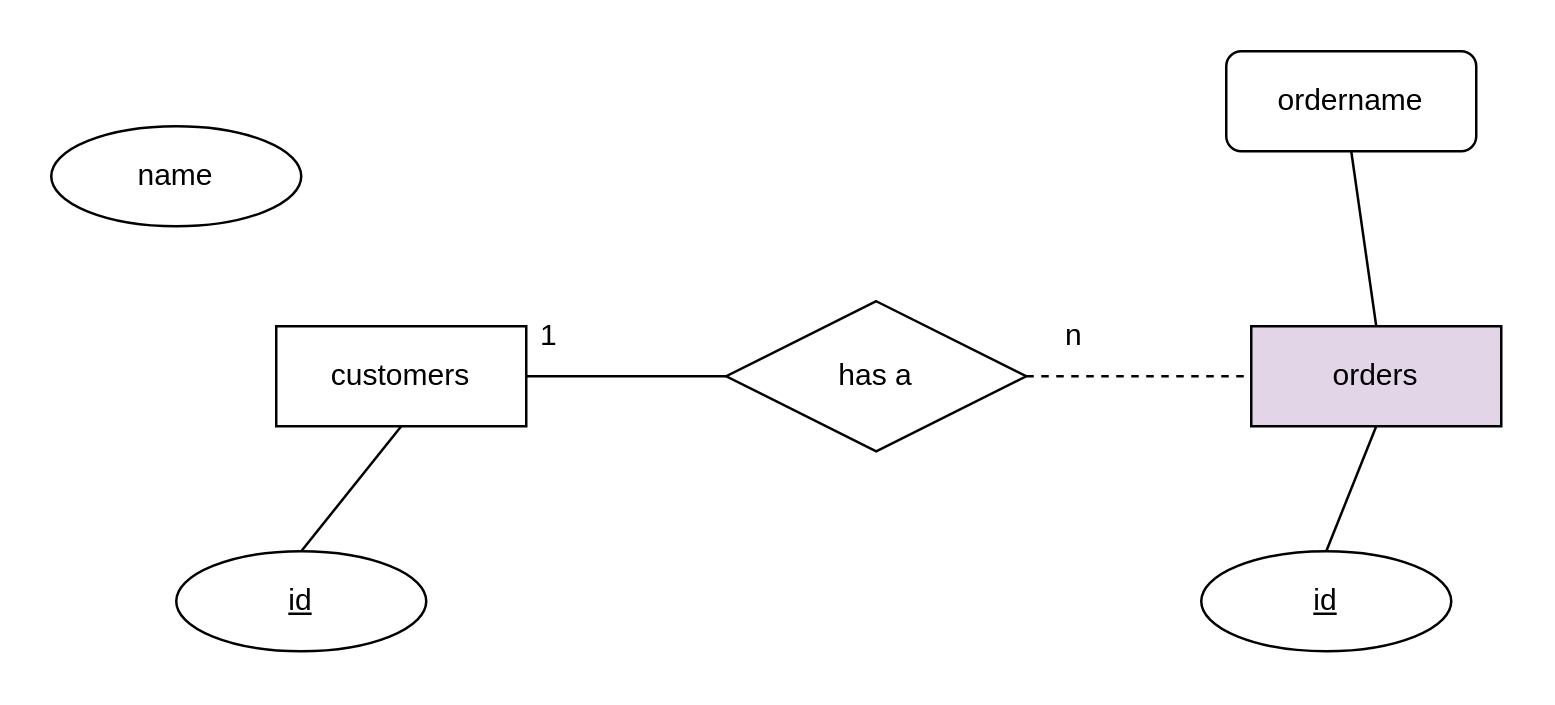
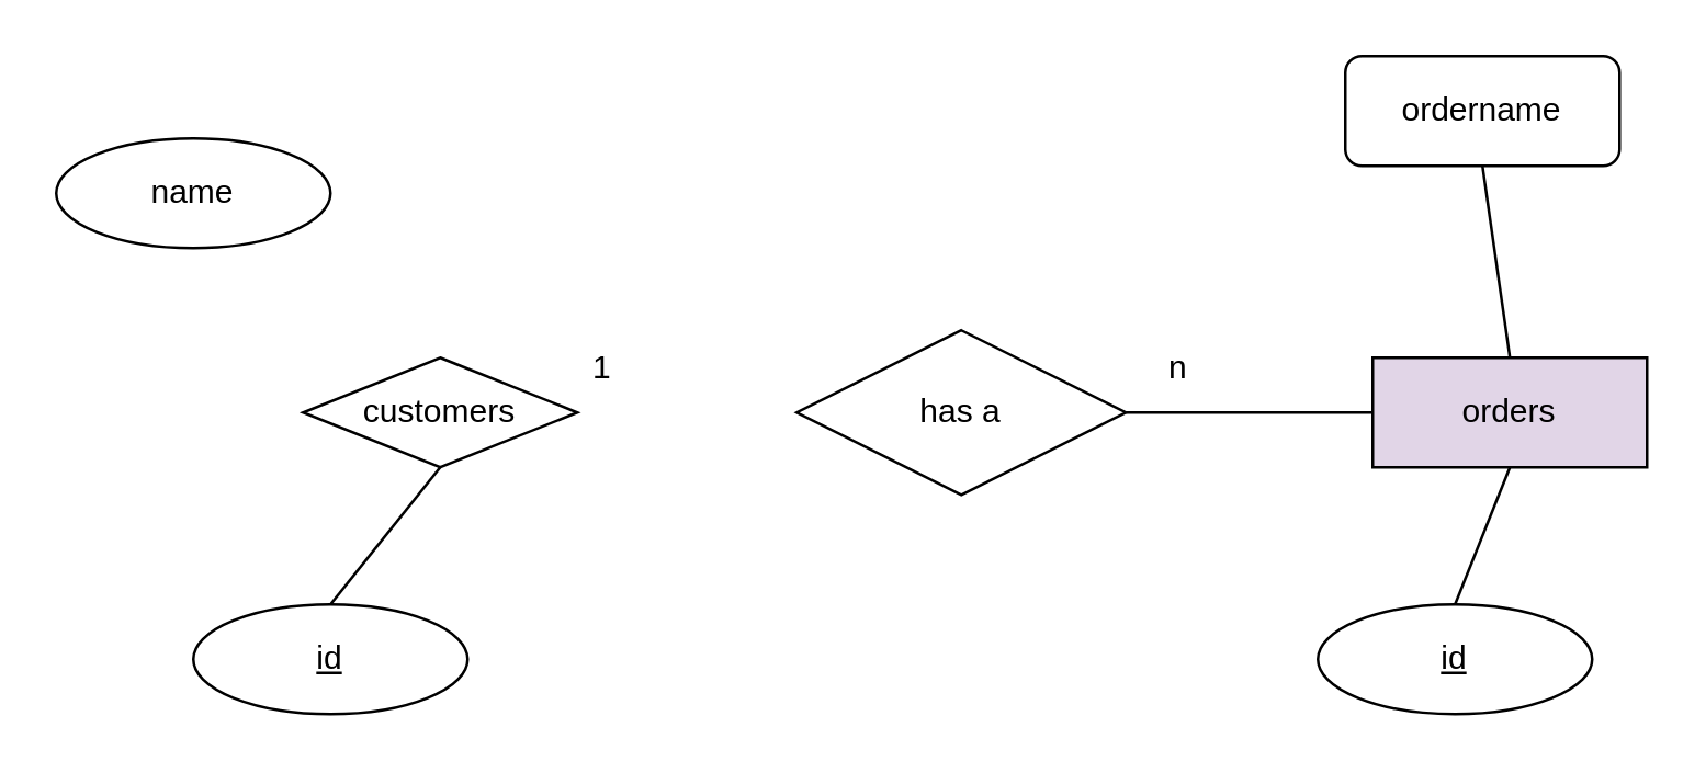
  <mxCell id="0" />
  <mxCell id="1" parent="0" />
- <mxCell id="2" value="customers" style="whiteSpace=wrap;html=1;align=center;" vertex="1" parent="1"><mxGeometry x="110" y="130" width="100" height="40" as="geometry" /></mxCell>
+ <mxCell id="2" value="customers" style="rhombus;whiteSpace=wrap;html=1;align=center;" vertex="1" parent="1"><mxGeometry x="110" y="130" width="100" height="40" as="geometry" /></mxCell>
  <mxCell id="3" value="name" style="ellipse;whiteSpace=wrap;html=1;align=center;" vertex="1" parent="1"><mxGeometry x="20" y="50" width="100" height="40" as="geometry" /></mxCell>
  <mxCell id="4" value="id" style="ellipse;whiteSpace=wrap;html=1;align=center;fontStyle=4;" vertex="1" parent="1"><mxGeometry x="70" y="220" width="100" height="40" as="geometry" /></mxCell>
  <mxCell id="5" value="" style="endArrow=none;html=1;rounded=0;entryX=0.5;entryY=1;entryDx=0;entryDy=0;exitX=0.5;exitY=0;exitDx=0;exitDy=0;" edge="1" parent="1" source="4" target="2"><mxGeometry relative="1" as="geometry"><mxPoint x="80" y="240" as="sourcePoint" /><mxPoint x="270" y="239.5" as="targetPoint" /></mxGeometry></mxCell>
  <mxCell id="6" value="orders" style="whiteSpace=wrap;html=1;align=center;fillColor=#e1d5e7;" vertex="1" parent="1"><mxGeometry x="500" y="130" width="100" height="40" as="geometry" /></mxCell>
  <mxCell id="7" value="ordername" style="whiteSpace=wrap;html=1;align=center;rounded=1;" vertex="1" parent="1"><mxGeometry x="490" y="20" width="100" height="40" as="geometry" /></mxCell>
  <mxCell id="8" value="id" style="ellipse;whiteSpace=wrap;html=1;align=center;fontStyle=4;" vertex="1" parent="1"><mxGeometry x="480" y="220" width="100" height="40" as="geometry" /></mxCell>
  <mxCell id="9" value="" style="endArrow=none;html=1;rounded=0;exitX=0.5;exitY=1;exitDx=0;exitDy=0;entryX=0.5;entryY=0;entryDx=0;entryDy=0;" edge="1" source="7" target="6" parent="1"><mxGeometry relative="1" as="geometry"><mxPoint x="790" y="200" as="sourcePoint" /><mxPoint x="950" y="200" as="targetPoint" /></mxGeometry></mxCell>
  <mxCell id="10" value="" style="endArrow=none;html=1;rounded=0;entryX=0.5;entryY=1;entryDx=0;entryDy=0;exitX=0.5;exitY=0;exitDx=0;exitDy=0;" edge="1" source="8" target="6" parent="1"><mxGeometry relative="1" as="geometry"><mxPoint x="460" y="230" as="sourcePoint" /><mxPoint x="650" y="229.5" as="targetPoint" /></mxGeometry></mxCell>
  <mxCell id="11" value="has a" style="shape=rhombus;perimeter=rhombusPerimeter;whiteSpace=wrap;html=1;align=center;" vertex="1" parent="1"><mxGeometry x="290" y="120" width="120" height="60" as="geometry" /></mxCell>
- <mxCell id="12" value="" style="endArrow=none;html=1;rounded=0;exitX=1;exitY=0.5;exitDx=0;exitDy=0;entryX=0;entryY=0.5;entryDx=0;entryDy=0;" edge="1" parent="1" source="2" target="11"><mxGeometry relative="1" as="geometry"><mxPoint x="270" y="210" as="sourcePoint" /><mxPoint x="430" y="210" as="targetPoint" /></mxGeometry></mxCell>
- <mxCell id="13" value="" style="endArrow=none;html=1;rounded=0;entryX=0;entryY=0.5;entryDx=0;entryDy=0;exitX=1;exitY=0.5;exitDx=0;exitDy=0;dashed=1;" edge="1" parent="1" source="11" target="6"><mxGeometry relative="1" as="geometry"><mxPoint x="270" y="210" as="sourcePoint" /><mxPoint x="430" y="210" as="targetPoint" /></mxGeometry></mxCell>
+ <mxCell id="13" value="" style="endArrow=none;html=1;rounded=0;entryX=0;entryY=0.5;entryDx=0;entryDy=0;exitX=1;exitY=0.5;exitDx=0;exitDy=0;" edge="1" parent="1" source="11" target="6"><mxGeometry relative="1" as="geometry"><mxPoint x="270" y="210" as="sourcePoint" /><mxPoint x="430" y="210" as="targetPoint" /></mxGeometry></mxCell>
  <mxCell id="14" value="1" style="text;strokeColor=none;fillColor=none;spacingLeft=4;spacingRight=4;overflow=hidden;rotatable=0;points=[[0,0.5],[1,0.5]];portConstraint=eastwest;fontSize=12;" vertex="1" parent="1"><mxGeometry x="210" y="120" width="40" height="30" as="geometry" /></mxCell>
  <mxCell id="15" value="n" style="text;strokeColor=none;fillColor=none;spacingLeft=4;spacingRight=4;overflow=hidden;rotatable=0;points=[[0,0.5],[1,0.5]];portConstraint=eastwest;fontSize=12;" vertex="1" parent="1"><mxGeometry x="420" y="120" width="40" height="20" as="geometry" /></mxCell>
